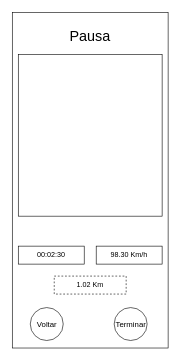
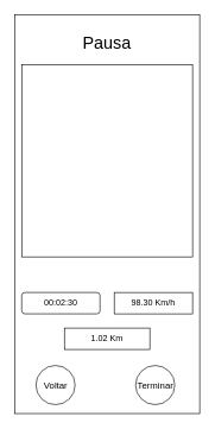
  <mxCell id="0" />
  <mxCell id="1" parent="0" />
  <mxCell id="2" value="" style="rounded=0;whiteSpace=wrap;html=1;" parent="1" vertex="1"><mxGeometry x="20" y="20" width="260" height="560" as="geometry" /></mxCell>
  <mxCell id="3" value="" style="ellipse;whiteSpace=wrap;html=1;aspect=fixed;" parent="1" vertex="1"><mxGeometry x="50" y="512.5" width="55" height="55" as="geometry" /></mxCell>
  <mxCell id="4" value="" style="rounded=0;whiteSpace=wrap;html=1;" parent="1" vertex="1"><mxGeometry x="30" y="90" width="240" height="270" as="geometry" /></mxCell>
  <mxCell id="5" value="&lt;font style=&quot;font-size: 13px&quot;&gt;Voltar&lt;/font&gt;" style="text;html=1;strokeColor=none;fillColor=none;align=center;verticalAlign=middle;whiteSpace=wrap;rounded=0;" parent="1" vertex="1"><mxGeometry x="57.5" y="530" width="40" height="20" as="geometry" /></mxCell>
  <mxCell id="6" value="" style="ellipse;whiteSpace=wrap;html=1;aspect=fixed;" vertex="1" parent="1"><mxGeometry x="190" y="512.5" width="55" height="55" as="geometry" /></mxCell>
  <mxCell id="7" value="&lt;font style=&quot;font-size: 13px&quot;&gt;Terminar&lt;/font&gt;" style="text;html=1;strokeColor=none;fillColor=none;align=center;verticalAlign=middle;whiteSpace=wrap;rounded=0;" vertex="1" parent="1"><mxGeometry x="197.5" y="530" width="40" height="20" as="geometry" /></mxCell>
  <mxCell id="8" value="&lt;font style=&quot;font-size: 24px&quot;&gt;Pausa&lt;/font&gt;" style="text;html=1;strokeColor=none;fillColor=none;align=center;verticalAlign=middle;whiteSpace=wrap;rounded=0;" vertex="1" parent="1"><mxGeometry x="70" y="50" width="160" height="20" as="geometry" /></mxCell>
- <mxCell id="9" value="00:02:30" style="rounded=0;whiteSpace=wrap;html=1;" vertex="1" parent="1"><mxGeometry x="30" y="410" width="110" height="30" as="geometry" /></mxCell>
+ <mxCell id="9" value="00:02:30" style="whiteSpace=wrap;html=1;rounded=1;" vertex="1" parent="1"><mxGeometry x="30" y="410" width="110" height="30" as="geometry" /></mxCell>
  <mxCell id="10" value="98.30 Km/h" style="rounded=0;whiteSpace=wrap;html=1;" vertex="1" parent="1"><mxGeometry x="160" y="410" width="110" height="30" as="geometry" /></mxCell>
- <mxCell id="11" value="1.02 Km" style="rounded=0;whiteSpace=wrap;html=1;dashed=1;" vertex="1" parent="1"><mxGeometry x="90" y="460" width="120" height="30" as="geometry" /></mxCell>
+ <mxCell id="11" value="1.02 Km" style="rounded=0;whiteSpace=wrap;html=1;" vertex="1" parent="1"><mxGeometry x="90" y="460" width="120" height="30" as="geometry" /></mxCell>
